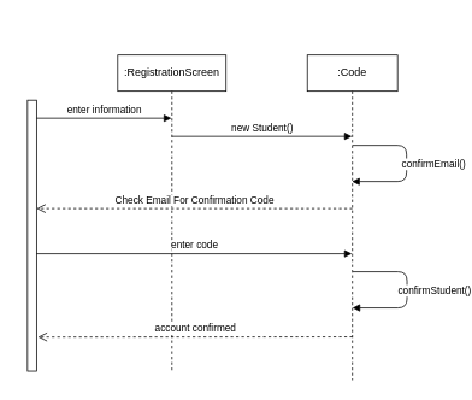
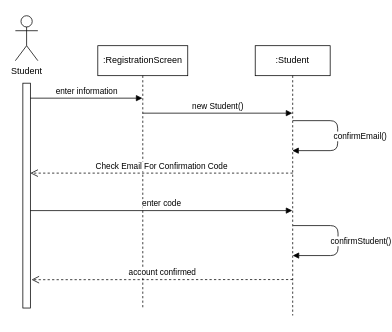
  <mxCell id="0" />
  <mxCell id="1" parent="0" />
  <mxCell id="2" value=":RegistrationScreen" style="shape=umlLifeline;perimeter=lifelinePerimeter;whiteSpace=wrap;html=1;container=1;collapsible=0;recursiveResize=0;outlineConnect=0;" vertex="1" parent="1"><mxGeometry x="130" y="60" width="120" height="350" as="geometry" /></mxCell>
  <mxCell id="3" value="new Student()" style="html=1;verticalAlign=bottom;endArrow=block;" edge="1" parent="2" target="6"><mxGeometry width="80" relative="1" as="geometry"><mxPoint x="60" y="90" as="sourcePoint" /><mxPoint x="140" y="90" as="targetPoint" /></mxGeometry></mxCell>
+ <mxCell id="4" value="Student" style="shape=umlActor;verticalLabelPosition=bottom;verticalAlign=top;html=1;" vertex="1" parent="1"><mxGeometry x="20" y="20" width="30" height="60" as="geometry" /></mxCell>
  <mxCell id="5" value="" style="html=1;points=[];perimeter=orthogonalPerimeter;" vertex="1" parent="1"><mxGeometry x="30" y="110" width="10" height="300" as="geometry" /></mxCell>
- <mxCell id="6" value=":Code" style="shape=umlLifeline;perimeter=lifelinePerimeter;whiteSpace=wrap;html=1;container=1;collapsible=0;recursiveResize=0;outlineConnect=0;" vertex="1" parent="1"><mxGeometry x="340" y="60" width="100" height="360" as="geometry" /></mxCell>
+ <mxCell id="6" value=":Student" style="shape=umlLifeline;perimeter=lifelinePerimeter;whiteSpace=wrap;html=1;container=1;collapsible=0;recursiveResize=0;outlineConnect=0;" vertex="1" parent="1"><mxGeometry x="340" y="60" width="100" height="360" as="geometry" /></mxCell>
  <mxCell id="7" value="confirmEmail()" style="html=1;verticalAlign=bottom;startArrow=none;startFill=0;endArrow=block;startSize=8;" edge="1" parent="6" target="6"><mxGeometry x="0.121" y="30" width="60" relative="1" as="geometry"><mxPoint x="50" y="100" as="sourcePoint" /><mxPoint x="110" y="170" as="targetPoint" /><Array as="points"><mxPoint x="110" y="100" /><mxPoint x="110" y="140" /></Array><mxPoint as="offset" /></mxGeometry></mxCell>
  <mxCell id="8" value="enter information" style="html=1;verticalAlign=bottom;endArrow=block;" edge="1" parent="1" target="2"><mxGeometry width="80" relative="1" as="geometry"><mxPoint x="40" y="130" as="sourcePoint" /><mxPoint x="120" y="130" as="targetPoint" /></mxGeometry></mxCell>
  <mxCell id="9" value="Check Email For Confirmation Code" style="html=1;verticalAlign=bottom;endArrow=open;dashed=1;endSize=8;" edge="1" parent="1" target="5"><mxGeometry relative="1" as="geometry"><mxPoint x="390" y="230" as="sourcePoint" /><mxPoint x="310" y="230" as="targetPoint" /></mxGeometry></mxCell>
  <mxCell id="10" value="enter code" style="html=1;verticalAlign=bottom;endArrow=block;" edge="1" parent="1" target="6"><mxGeometry width="80" relative="1" as="geometry"><mxPoint x="40" y="280" as="sourcePoint" /><mxPoint x="120" y="280" as="targetPoint" /></mxGeometry></mxCell>
  <mxCell id="11" value="confirmStudent()" style="html=1;verticalAlign=bottom;startArrow=none;startFill=0;endArrow=block;startSize=8;" edge="1" parent="1"><mxGeometry x="0.121" y="30" width="60" relative="1" as="geometry"><mxPoint x="390.5" y="300" as="sourcePoint" /><mxPoint x="390" y="340" as="targetPoint" /><Array as="points"><mxPoint x="450.5" y="300" /><mxPoint x="450.5" y="340" /></Array><mxPoint as="offset" /></mxGeometry></mxCell>
  <mxCell id="12" value="account confirmed" style="html=1;verticalAlign=bottom;endArrow=open;dashed=1;endSize=8;entryX=1.16;entryY=0.874;entryDx=0;entryDy=0;entryPerimeter=0;" edge="1" parent="1" target="5"><mxGeometry relative="1" as="geometry"><mxPoint x="390" y="372" as="sourcePoint" /><mxPoint x="310" y="370" as="targetPoint" /></mxGeometry></mxCell>
